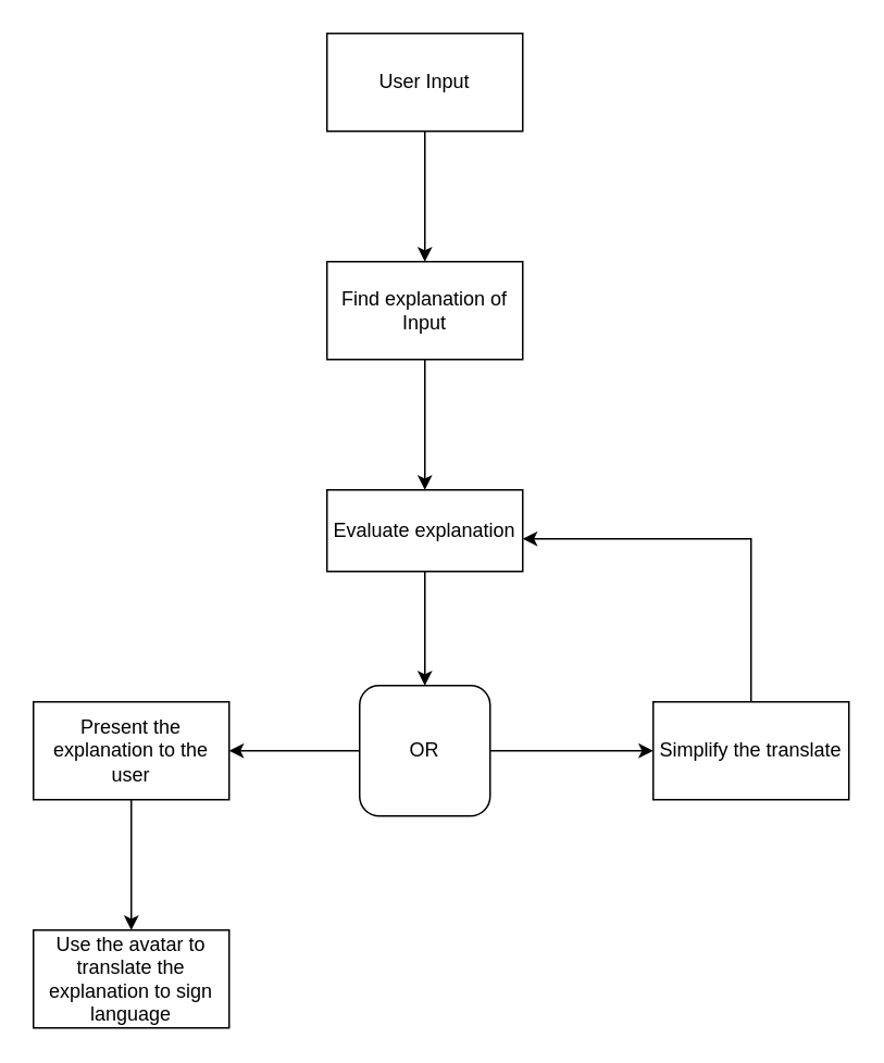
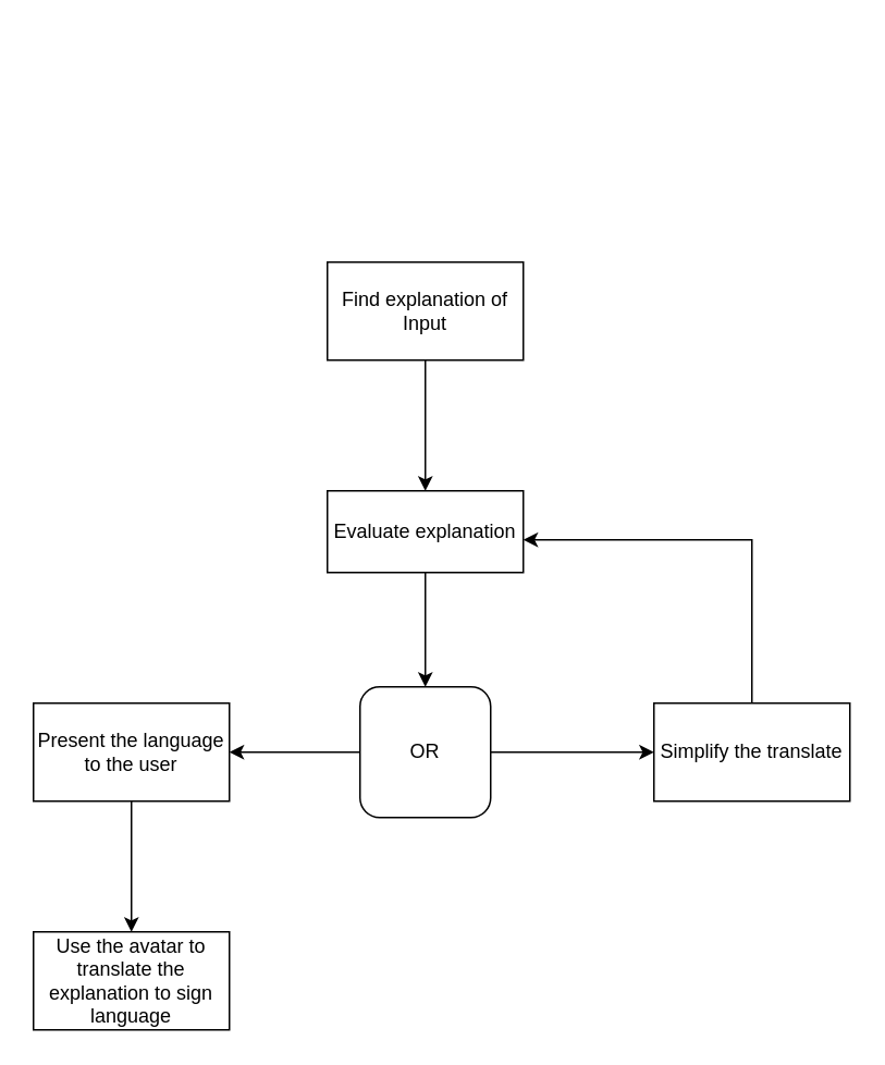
  <mxCell id="0" />
  <mxCell id="1" parent="0" />
- <mxCell id="2" value="" style="edgeStyle=orthogonalEdgeStyle;rounded=0;orthogonalLoop=1;jettySize=auto;html=1;" parent="1" source="3" target="5" edge="1"><mxGeometry relative="1" as="geometry" /></mxCell>
- <mxCell id="3" value="User Input" style="rounded=0;whiteSpace=wrap;html=1;" parent="1" vertex="1"><mxGeometry x="200" y="20" width="120" height="60" as="geometry" /></mxCell>
  <mxCell id="4" value="" style="edgeStyle=orthogonalEdgeStyle;rounded=0;orthogonalLoop=1;jettySize=auto;html=1;" parent="1" source="5" target="7" edge="1"><mxGeometry relative="1" as="geometry" /></mxCell>
  <mxCell id="5" value="Find explanation of Input" style="rounded=0;whiteSpace=wrap;html=1;" parent="1" vertex="1"><mxGeometry x="200" y="160" width="120" height="60" as="geometry" /></mxCell>
  <mxCell id="6" style="edgeStyle=orthogonalEdgeStyle;rounded=0;orthogonalLoop=1;jettySize=auto;html=1;" parent="1" source="7" target="10" edge="1"><mxGeometry relative="1" as="geometry" /></mxCell>
  <mxCell id="7" value="Evaluate explanation" style="rounded=0;whiteSpace=wrap;html=1;" parent="1" vertex="1"><mxGeometry x="200" y="300" width="120" height="50" as="geometry" /></mxCell>
  <mxCell id="8" style="edgeStyle=orthogonalEdgeStyle;rounded=0;orthogonalLoop=1;jettySize=auto;html=1;" parent="1" source="10" target="12" edge="1"><mxGeometry relative="1" as="geometry" /></mxCell>
  <mxCell id="9" style="edgeStyle=orthogonalEdgeStyle;rounded=0;orthogonalLoop=1;jettySize=auto;html=1;" parent="1" source="10" target="14" edge="1"><mxGeometry relative="1" as="geometry" /></mxCell>
  <mxCell id="10" value="OR" style="whiteSpace=wrap;html=1;rounded=1;" parent="1" vertex="1"><mxGeometry x="220" y="420" width="80" height="80" as="geometry" /></mxCell>
  <mxCell id="11" style="edgeStyle=orthogonalEdgeStyle;rounded=0;orthogonalLoop=1;jettySize=auto;html=1;" edge="1" parent="1" source="12" target="15"><mxGeometry relative="1" as="geometry" /></mxCell>
- <mxCell id="12" value="Present the explanation to the user" style="rounded=0;whiteSpace=wrap;html=1;" parent="1" vertex="1"><mxGeometry x="20" y="430" width="120" height="60" as="geometry" /></mxCell>
+ <mxCell id="12" value="Present the language to the user" style="rounded=0;whiteSpace=wrap;html=1;" parent="1" vertex="1"><mxGeometry x="20" y="430" width="120" height="60" as="geometry" /></mxCell>
  <mxCell id="13" style="edgeStyle=orthogonalEdgeStyle;rounded=0;orthogonalLoop=1;jettySize=auto;html=1;" parent="1" source="14" target="7" edge="1"><mxGeometry relative="1" as="geometry"><Array as="points"><mxPoint x="460" y="330" /></Array></mxGeometry></mxCell>
  <mxCell id="14" value="Simplify the translate" style="rounded=0;whiteSpace=wrap;html=1;" parent="1" vertex="1"><mxGeometry x="400" y="430" width="120" height="60" as="geometry" /></mxCell>
  <mxCell id="15" value="Use the avatar to translate the explanation to sign language" style="rounded=0;whiteSpace=wrap;html=1;" vertex="1" parent="1"><mxGeometry x="20" y="570" width="120" height="60" as="geometry" /></mxCell>
